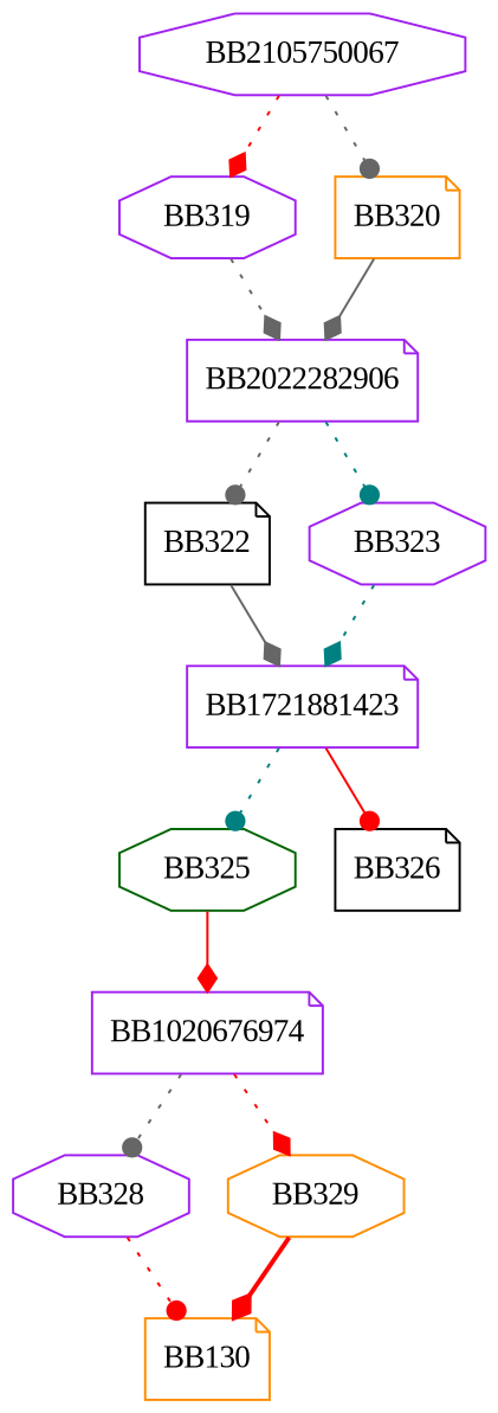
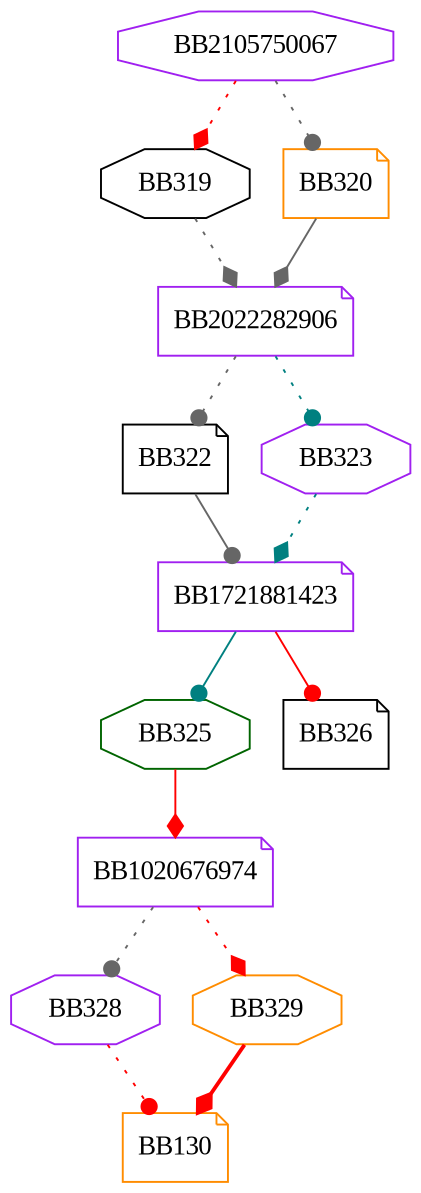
  digraph {
    fontname="Liberation Serif"
    node [color=purple fontname="Liberation Serif" shape=note]
    edge [arrowhead=dot color=red fontname="Liberation Serif" style=dotted]
    BB2105750067 [shape=octagon]
-   BB319 [shape=octagon]
+   BB319 [color=black shape=octagon]
    BB320 [color=darkorange]
    BB2022282906
    BB322 [color=black]
    BB323 [shape=octagon]
    n7 [label=BB1721881423]
    BB325 [color=darkgreen shape=octagon]
    BB326 [color=black]
    BB1020676974
    BB328 [shape=octagon]
    BB329 [color=darkorange shape=octagon]
    n13 [color=darkorange label=BB130]
    BB2105750067 -> BB319 [arrowhead=diamond]
    BB2105750067 -> BB320 [color=gray40]
    BB319 -> BB2022282906 [arrowhead=diamond color=gray40]
    BB320 -> BB2022282906 [arrowhead=diamond color=gray40 style=solid]
    BB2022282906 -> BB322 [color=gray40]
    BB2022282906 -> BB323 [color=teal]
-   BB322 -> n7 [arrowhead=diamond color=gray40 style=solid]
+   BB322 -> n7 [color=gray40 style=solid]
    BB323 -> n7 [arrowhead=diamond color=teal]
-   n7 -> BB325 [color=teal]
+   n7 -> BB325 [color=teal style=solid]
    n7 -> BB326 [style=solid]
    BB325 -> BB1020676974 [arrowhead=diamond style=solid]
    BB1020676974 -> BB328 [color=gray40]
    BB1020676974 -> BB329 [arrowhead=diamond]
    BB328 -> n13
    BB329 -> n13 [arrowhead=diamond style=bold]
  }
